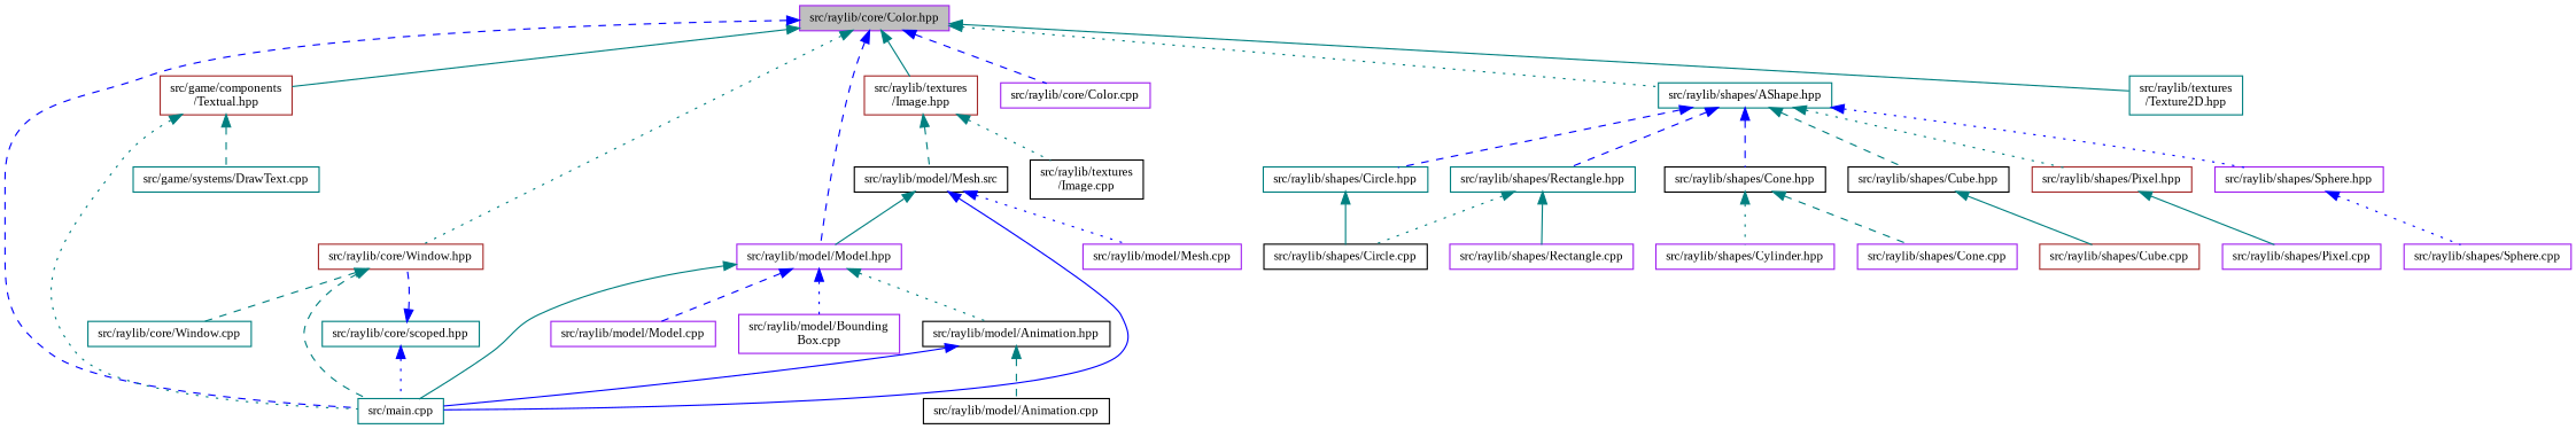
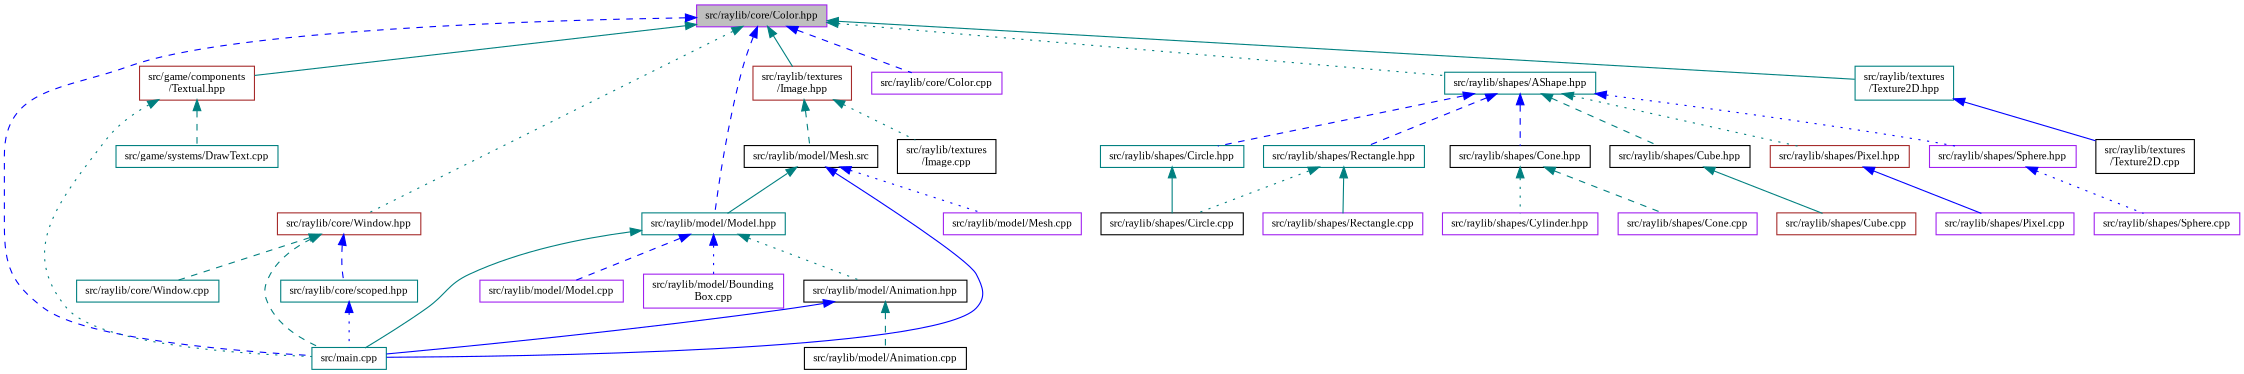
  digraph {
    fontname="Liberation Serif"
    node [color=purple fillcolor=white fontname="Liberation Serif" fontsize=10 shape=record style=filled]
    edge [color=teal dir=back fontname="Liberation Serif" fontsize=10 labelfontname=Helvetica labelfontsize=10 style=dashed]
    n1 [fillcolor=grey75 fontcolor=black height=0.2 label="src/raylib/core/Color.hpp" width=0.4]
    n2 [color=brown height=0.2 label="src/game/components\l/Textual.hpp" width=0.4]
    n3 [color=teal height=0.2 label="src/main.cpp" width=0.4]
    n4 [color=brown height=0.2 label="src/raylib/core/Window.hpp" width=0.4]
-   n5 [height=0.2 label="src/raylib/model/Model.hpp" width=0.4]
+   n5 [color=teal height=0.2 label="src/raylib/model/Model.hpp" width=0.4]
    n6 [height=0.2 label="src/raylib/core/Color.cpp" width=0.4]
    n7 [color=teal height=0.2 label="src/raylib/shapes/AShape.hpp" width=0.4]
    n8 [color=brown height=0.2 label="src/raylib/textures\l/Image.hpp" width=0.4]
    n9 [color=teal height=0.2 label="src/raylib/textures\l/Texture2D.hpp" width=0.4]
    n10 [color=teal height=0.2 label="src/game/systems/DrawText.cpp" width=0.4]
    n11 [color=teal height=0.2 label="src/raylib/core/scoped.hpp" width=0.4]
    n12 [color=teal height=0.2 label="src/raylib/core/Window.cpp" width=0.4]
    n13 [color=black height=0.2 label="src/raylib/model/Animation.hpp" width=0.4]
    n14 [height=0.2 label="src/raylib/model/Bounding\lBox.cpp" width=0.4]
    n15 [height=0.2 label="src/raylib/model/Model.cpp" width=0.4]
    n16 [color=teal height=0.2 label="src/raylib/shapes/Circle.hpp" width=0.4]
    n17 [color=teal height=0.2 label="src/raylib/shapes/Rectangle.hpp" width=0.4]
    n18 [color=black height=0.2 label="src/raylib/shapes/Cone.hpp" width=0.4]
    n19 [color=black height=0.2 label="src/raylib/shapes/Cube.hpp" width=0.4]
    n20 [color=brown height=0.2 label="src/raylib/shapes/Pixel.hpp" width=0.4]
    n21 [height=0.2 label="src/raylib/shapes/Sphere.hpp" width=0.4]
    n22 [color=black height=0.2 label="src/raylib/model/Mesh.src" width=0.4]
    n23 [color=black height=0.2 label="src/raylib/textures\l/Image.cpp" width=0.4]
+   n24 [color=black height=0.2 label="src/raylib/textures\l/Texture2D.cpp" width=0.4]
    n25 [color=black height=0.2 label="src/raylib/model/Animation.cpp" width=0.4]
    n26 [color=black height=0.2 label="src/raylib/shapes/Circle.cpp" width=0.4]
    n27 [height=0.2 label="src/raylib/shapes/Rectangle.cpp" width=0.4]
    n28 [height=0.2 label="src/raylib/shapes/Cone.cpp" width=0.4]
    n29 [height=0.2 label="src/raylib/shapes/Cylinder.hpp" width=0.4]
    n30 [color=brown height=0.2 label="src/raylib/shapes/Cube.cpp" width=0.4]
    n31 [height=0.2 label="src/raylib/shapes/Pixel.cpp" width=0.4]
    n32 [height=0.2 label="src/raylib/shapes/Sphere.cpp" width=0.4]
    n33 [height=0.2 label="src/raylib/model/Mesh.cpp" width=0.4]
    n1 -> n2 [style=solid]
    n1 -> n3 [color=blue]
    n1 -> n4 [style=dotted]
    n1 -> n5 [color=blue]
    n1 -> n6 [color=blue]
    n1 -> n7 [style=dotted]
    n1 -> n8 [style=solid]
    n1 -> n9 [style=solid]
    n2 -> n3 [style=dotted]
    n2 -> n10
    n4 -> n3
-   n11 -> n4 [color=blue]
+   n4 -> n11 [color=blue]
    n4 -> n12
    n5 -> n3 [style=solid]
    n5 -> n13 [style=dotted]
    n5 -> n14 [color=blue style=dotted]
    n5 -> n15 [color=blue]
    n7 -> n16 [color=blue]
    n7 -> n17 [color=blue]
    n7 -> n18 [color=blue]
    n7 -> n19
    n7 -> n20 [style=dotted]
    n7 -> n21 [color=blue style=dotted]
    n8 -> n22
    n8 -> n23 [style=dotted]
+   n9 -> n24 [color=blue style=solid]
    n11 -> n3 [color=blue style=dotted]
    n13 -> n3 [color=blue style=solid]
    n13 -> n25
    n16 -> n26 [style=solid]
    n17 -> n26 [style=dotted]
    n17 -> n27 [style=solid]
    n18 -> n28
    n18 -> n29 [style=dotted]
    n19 -> n30 [style=solid]
-   n20 -> n31 [style=solid]
+   n20 -> n31 [color=blue style=solid]
    n21 -> n32 [color=blue style=dotted]
    n22 -> n3 [color=blue style=solid]
    n22 -> n5 [style=solid]
    n22 -> n33 [color=blue style=dotted]
  }
